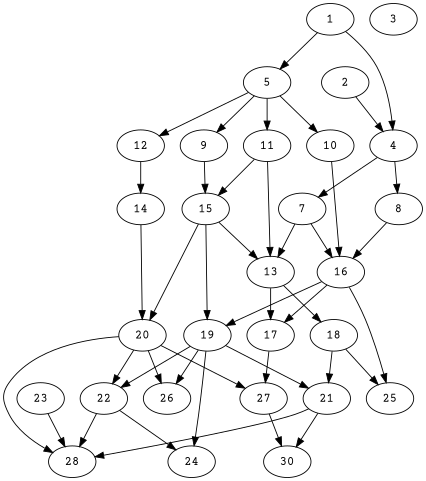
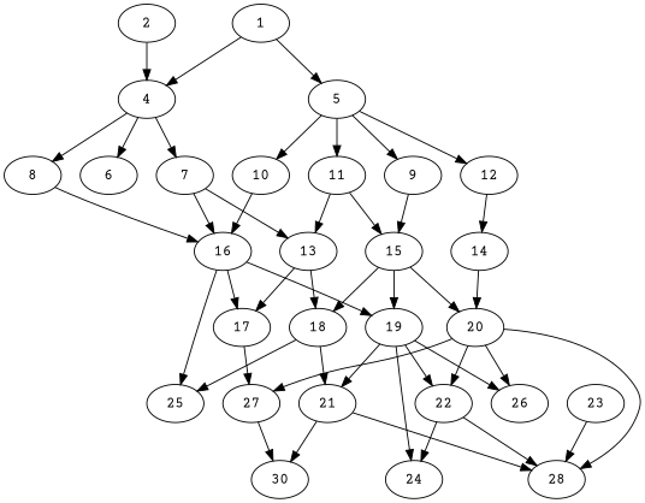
  digraph {
    fontname="Courier Prime"
    node [alpha=0.18 compute_size=782757789696 fontname="Courier Prime" result_size=0]
    edge [fontname="Courier Prime"]
    1 [compute_size=24320106496 ram=9302816 result_size=9216 trans_size=1045987]
    4 [alpha=0.04 compute_size=134217728000 ram=6331232 result_size=1024 trans_size=230112]
    5 [alpha=0.05 compute_size=3125051392 ram=39859760 result_size=74752 trans_size=189128]
+   6 [alpha=0.17 compute_size=248211830908 ram=52374944 trans_size=116271]
    7 [alpha=0.06 compute_size=231928233984 ram=50946176 result_size=13312 trans_size=395039]
    8 [alpha=0.01 ram=29509904 result_size=54272 trans_size=973673]
    9 [alpha=0.03 compute_size=240871129645 ram=45939152 result_size=54272 trans_size=498841]
    10 [compute_size=8394854400 ram=36924608 result_size=1024 trans_size=17616]
    11 [alpha=0.08 compute_size=105502038820 ram=1379648 result_size=29696 trans_size=457314]
    12 [alpha=0.07 compute_size=284433033074 ram=26321312 result_size=13312 trans_size=1001582]
    13 [alpha=0.15 compute_size=68719476736 ram=14037392 result_size=74752 trans_size=97729]
    16 [alpha=0.13 compute_size=1864720384 ram=14238560 result_size=70656 trans_size=137626]
    15 [alpha=0.01 compute_size=40864518144 ram=20470016 result_size=54272 trans_size=175062]
    14 [alpha=0.05 compute_size=349254688400 ram=46132400 result_size=9216 trans_size=571187]
    2 [compute_size=6302873600 ram=30320912 result_size=1024 trans_size=143669]
-   3 [alpha=0.19 ram=32643056 trans_size=408849]
    17 [alpha=0.04 compute_size=264523713477 ram=48280304 result_size=9216 trans_size=550887]
    18 [alpha=0.01 compute_size=8589934592 ram=19982144 result_size=70656 trans_size=223367]
    19 [alpha=0.09 compute_size=26301054976 ram=40498112 result_size=9216 trans_size=894551]
    25 [alpha=0.06 compute_size=1842528256 ram=3971072 trans_size=379502]
    20 [alpha=0.19 compute_size=317457667156 ram=2198576 result_size=1024 trans_size=751011]
    27 [alpha=0.11 compute_size=1133561575691 ram=12266480 result_size=54272 trans_size=170043]
    21 [alpha=0.12 compute_size=2590605312 ram=33241808 result_size=74752 trans_size=404693]
    22 [alpha=0.09 compute_size=356359203561 ram=11681984 result_size=13312 trans_size=892728]
    26 [alpha=0.16 compute_size=8589934592 ram=40247840 result_size=70656 trans_size=232158]
    24 [alpha=0.17 compute_size=468398374912 ram=8647040 trans_size=1000303]
    28 [alpha=0.16 compute_size=22541690880 ram=8220944 trans_size=779271]
    30 [alpha=0.17 compute_size=28991029248 ram=27464960 trans_size=782404]
    23 [alpha=0.09 compute_size=13246709760 ram=39498608 result_size=13312 trans_size=904397]
    1 -> 4
    1 -> 5
+   4 -> 6
    4 -> 7
    4 -> 8
    5 -> 9
    5 -> 10
    5 -> 11
    5 -> 12
    7 -> 13
    7 -> 16
    8 -> 16
    9 -> 15
    10 -> 16
    11 -> 13
    11 -> 15
    12 -> 14
    13 -> 17
    13 -> 18
    16 -> 17
    16 -> 19
    16 -> 25
-   15 -> 13
+   15 -> 18
    15 -> 19
    15 -> 20
    14 -> 20
    2 -> 4
    17 -> 27
    18 -> 25
    18 -> 21
    19 -> 21
    19 -> 22
    19 -> 26
    19 -> 24
    20 -> 27
    20 -> 22
    20 -> 26
    20 -> 28
    27 -> 30
    21 -> 28
    21 -> 30
    22 -> 24
    22 -> 28
    23 -> 28
  }
